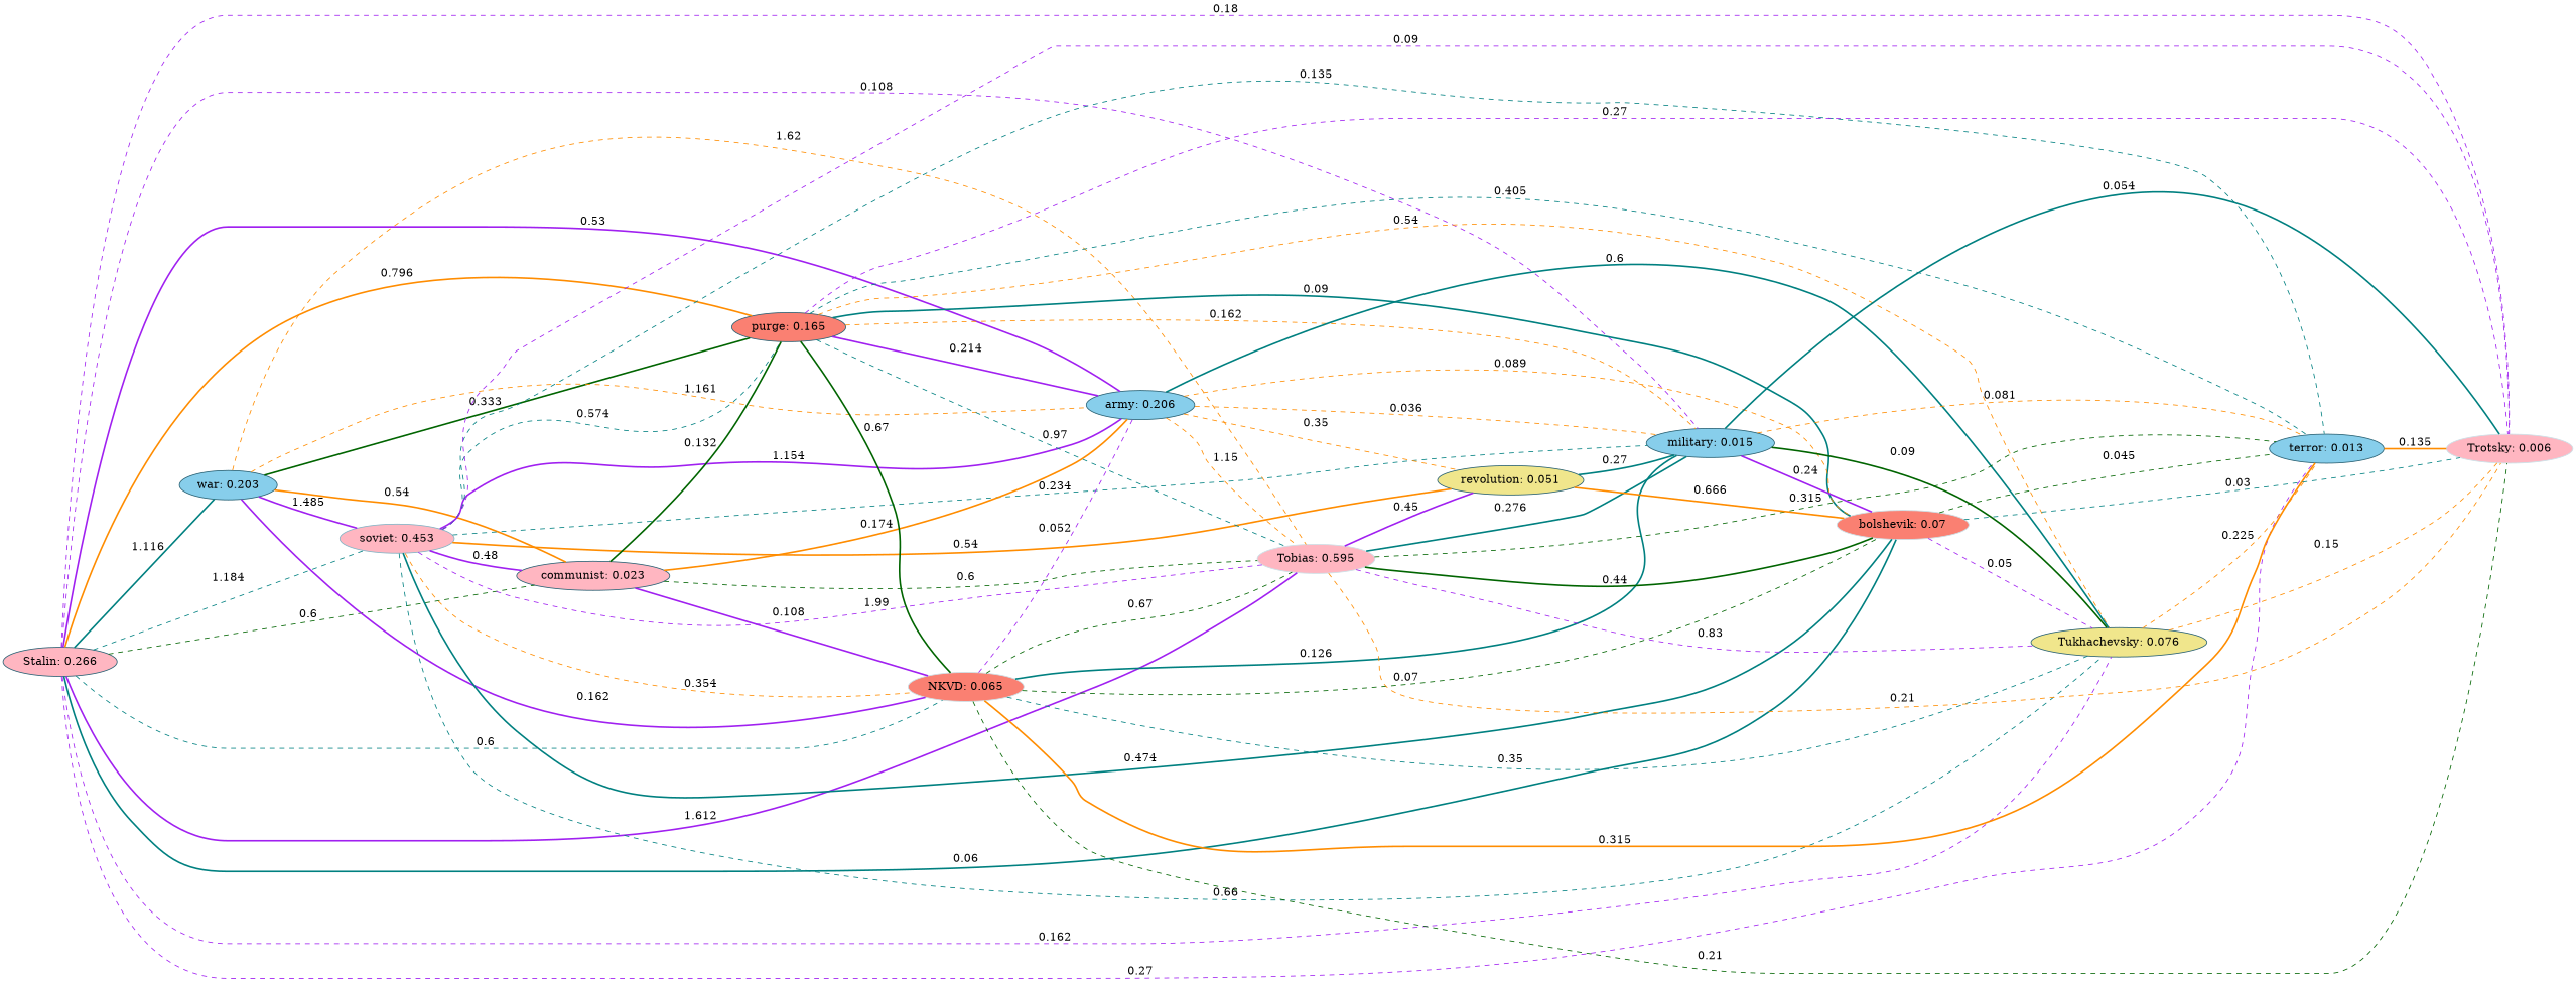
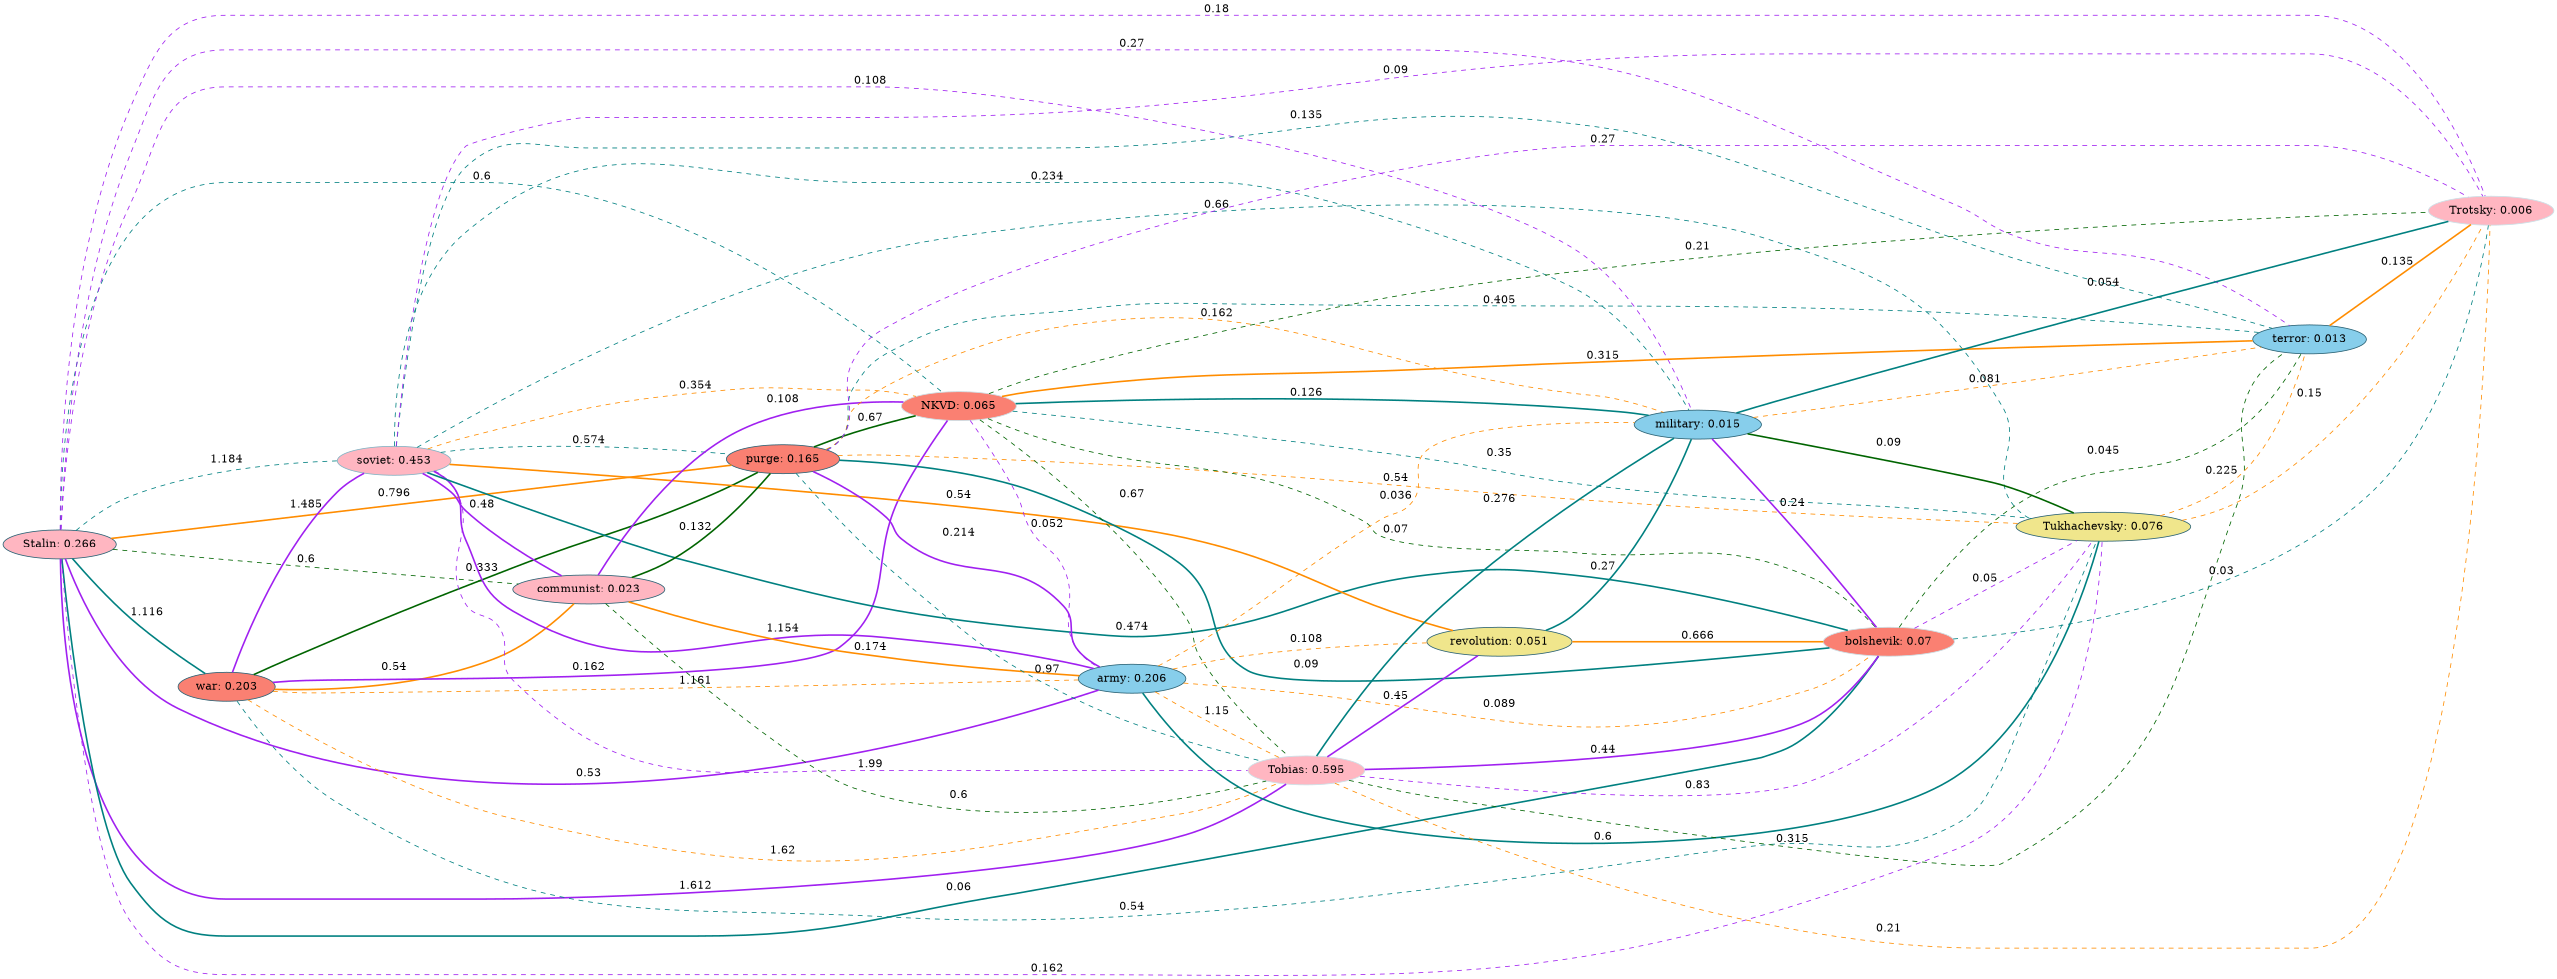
  graph {
    rankdir=LR
    node [color="#276073" fillcolor=lightpink style=filled]
    edge [color=purple style=dashed]
    n1 [label="Stalin: 0.266"]
-   n2 [fillcolor=skyblue label="war: 0.203"]
+   n2 [fillcolor=salmon label="war: 0.203"]
    n3 [color="#80B3C4" label="soviet: 0.453"]
    n4 [label="communist: 0.023"]
    n5 [fillcolor=salmon label="purge: 0.165"]
    n6 [color="#CAE1E8" fillcolor=salmon label="NKVD: 0.065"]
    n7 [fillcolor=skyblue label="army: 0.206"]
    n8 [color="#CAE1E8" label="Tobias: 0.595"]
    n9 [fillcolor=skyblue label="military: 0.015"]
    n10 [color="#CAE1E8" fillcolor=salmon label="bolshevik: 0.07"]
    n11 [fillcolor=khaki label="Tukhachevsky: 0.076"]
    n12 [fillcolor=skyblue label="terror: 0.013"]
    n13 [color="#CAE1E8" label="Trotsky: 0.006"]
    n14 [fillcolor=khaki label="revolution: 0.051"]
    n1 -- n2 [color=teal label=1.116 style=bold]
    n1 -- n3 [color=teal label=1.184]
    n1 -- n4 [color=darkgreen label=0.6]
    n1 -- n5 [color=darkorange label=0.796 style=bold]
    n1 -- n6 [color=teal label=0.6]
    n1 -- n7 [label=0.53 style=bold]
    n1 -- n8 [label=1.612 style=bold]
    n1 -- n9 [label=0.108]
    n1 -- n10 [color=teal label=0.06 style=bold]
    n1 -- n11 [label=0.162]
    n1 -- n12 [label=0.27]
    n1 -- n13 [label=0.18]
    n2 -- n3 [label=1.485 style=bold]
    n2 -- n4 [color=darkorange label=0.54 style=bold]
    n2 -- n5 [color=darkgreen label=0.333 style=bold]
    n2 -- n6 [label=0.162 style=bold]
    n2 -- n7 [color=darkorange label=1.161]
    n2 -- n8 [color=darkorange label=1.62]
+   n2 -- n11 [color=teal label=0.54]
    n3 -- n4 [label=0.48 style=bold]
    n3 -- n5 [color=teal label=0.574]
    n3 -- n6 [color=darkorange label=0.354]
    n3 -- n7 [label=1.154 style=bold]
    n3 -- n8 [label=1.99]
    n3 -- n9 [color=teal label=0.234]
    n3 -- n10 [color=teal label=0.474 style=bold]
    n3 -- n11 [color=teal label=0.66]
    n3 -- n12 [color=teal label=0.135]
    n3 -- n13 [label=0.09]
    n3 -- n14 [color=darkorange label=0.54 style=bold]
    n4 -- n5 [color=darkgreen label=0.132 style=bold]
    n4 -- n6 [label=0.108 style=bold]
    n4 -- n7 [color=darkorange label=0.174 style=bold]
    n4 -- n8 [color=darkgreen label=0.6]
    n5 -- n6 [color=darkgreen label=0.67 style=bold]
    n5 -- n7 [label=0.214 style=bold]
    n5 -- n8 [color=teal label=0.97]
    n5 -- n9 [color=darkorange label=0.162]
    n5 -- n10 [color=teal label=0.09 style=bold]
    n5 -- n11 [color=darkorange label=0.54]
    n5 -- n12 [color=teal label=0.405]
    n5 -- n13 [label=0.27]
    n6 -- n7 [label=0.052]
    n6 -- n8 [color=darkgreen label=0.67]
    n6 -- n9 [color=teal label=0.126 style=bold]
    n6 -- n10 [color=darkgreen label=0.07]
    n6 -- n11 [color=teal label=0.35]
    n6 -- n12 [color=darkorange label=0.315 style=bold]
    n6 -- n13 [color=darkgreen label=0.21]
    n7 -- n8 [color=darkorange label=1.15]
    n7 -- n9 [color=darkorange label=0.036]
    n7 -- n10 [color=darkorange label=0.089]
    n7 -- n11 [color=teal label=0.6 style=bold]
-   n7 -- n14 [color=darkorange label=0.35]
+   n7 -- n14 [color=darkorange label=0.108]
    n8 -- n9 [color=teal label=0.276 style=bold]
-   n8 -- n10 [color=darkgreen label=0.44 style=bold]
+   n8 -- n10 [label=0.44 style=bold]
    n8 -- n11 [label=0.83]
    n8 -- n12 [color=darkgreen label=0.315]
    n8 -- n13 [color=darkorange label=0.21]
    n8 -- n14 [label=0.45 style=bold]
    n9 -- n10 [label=0.24 style=bold]
    n9 -- n11 [color=darkgreen label=0.09 style=bold]
    n9 -- n12 [color=darkorange label=0.081]
    n9 -- n13 [color=teal label=0.054 style=bold]
    n10 -- n11 [label=0.05]
    n10 -- n12 [color=darkgreen label=0.045]
    n10 -- n13 [color=teal label=0.03]
    n11 -- n12 [color=darkorange label=0.225]
    n11 -- n13 [color=darkorange label=0.15]
    n12 -- n13 [color=darkorange label=0.135 style=bold]
    n14 -- n9 [color=teal label=0.27 style=bold]
    n14 -- n10 [color=darkorange label=0.666 style=bold]
  }
